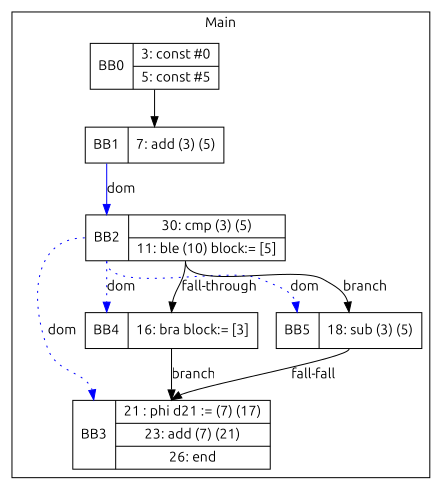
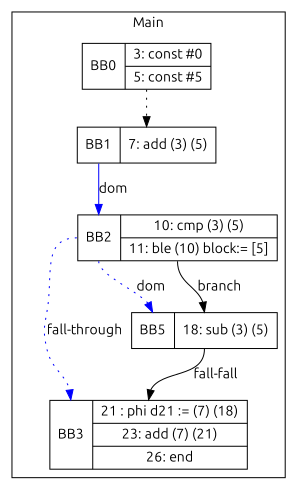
  digraph {
    fontname=Ubuntu
    node [fontname=Ubuntu shape=record]
    edge [fontname=Ubuntu headport=n tailport=s]
    n1 [label="<b>BB0|{3: const #0|5: const #5}"]
    n2 [label="<b>BB1|{7: add (3) (5)}"]
-   n3 [label="<b>BB2|{30: cmp (3) (5)|11: ble (10) block:= [5]}"]
-   n4 [label="<b>BB3|{21 : phi d21 := (7) (17)|23: add (7) (21)|26: end}"]
-   n5 [label="<b>BB4|{16: bra block:= [3]}"]
+   n3 [label="<b>BB2|{10: cmp (3) (5)|11: ble (10) block:= [5]}"]
+   n4 [label="<b>BB3|{21 : phi d21 := (7) (18)|23: add (7) (21)|26: end}"]
    n6 [label="<b>BB5|{18: sub (3) (5)}"]
    subgraph cluster_1 {
      label=Main
      n1
      n2
      n3
      n4
-     n5
      n6
    }
-   n1 -> n2
+   n1 -> n2 [style=dotted]
    n2 -> n3 [color=blue headport=b label=dom style=solid tailport=b]
-   n3 -> n4 [color=blue headport=b label=dom style=dotted tailport=b]
-   n3 -> n5 [color=blue headport=b label=dom style=dotted tailport=b]
-   n3 -> n5 [label="fall-through"]
+   n3 -> n4 [color=blue headport=b label="fall-through" style=dotted tailport=b]
    n3 -> n6 [color=blue headport=b label=dom style=dotted tailport=b]
    n3 -> n6 [label=branch]
-   n5 -> n4 [label=branch]
    n6 -> n4 [label="fall-fall"]
  }
